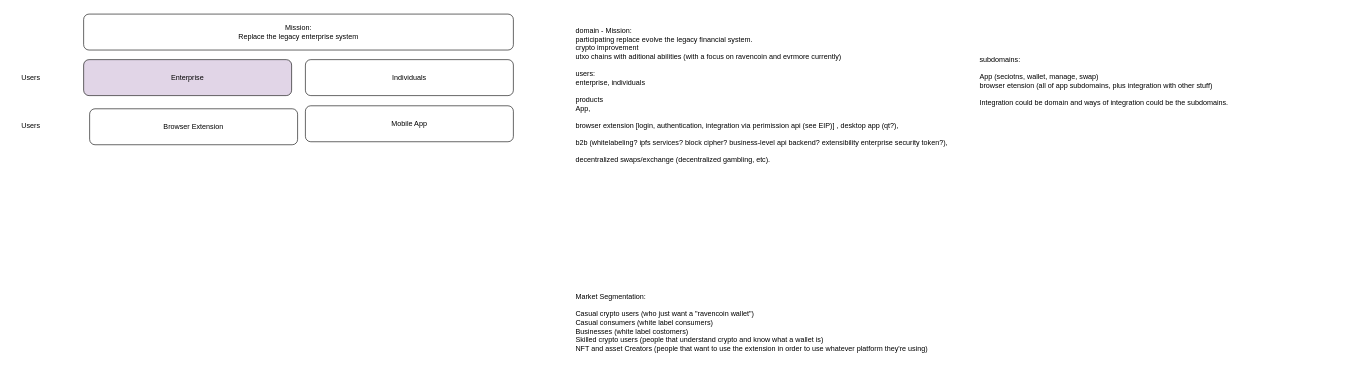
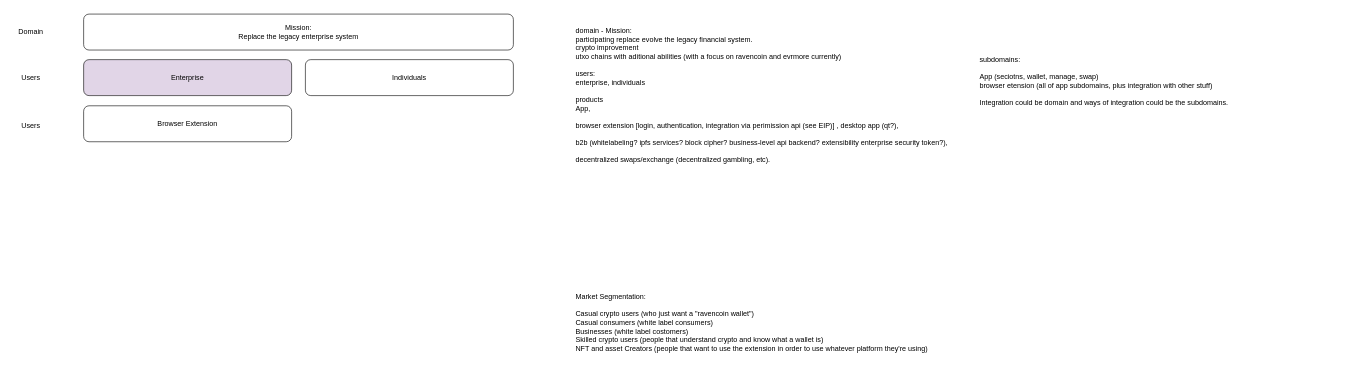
  <mxCell id="0" />
  <mxCell id="1" parent="0" />
  <mxCell id="2" value="domain - Mission:&lt;br&gt;participating replace evolve the legacy financial system.&lt;br&gt;crypto improvement&lt;br&gt;utxo chains with aditional abilities (with a focus on ravencoin and evrmore currently)&lt;br&gt;&lt;br&gt;users:&lt;br&gt;enterprise, individuals&lt;br&gt;&lt;br&gt;products&lt;br&gt;App,&lt;br&gt;&lt;br&gt;browser extension [login, authentication, integration via perimission api (see EIP)] , desktop app (qt?), &lt;br&gt;&lt;br&gt;b2b (whitelabeling? ipfs services? block cipher? business-level api backend? extensibility enterprise security token?),&lt;br&gt;&lt;br&gt;decentralized swaps/exchange (decentralized gambling, etc)." style="text;html=1;strokeColor=none;fillColor=none;align=left;verticalAlign=middle;whiteSpace=wrap;rounded=0;" parent="1" vertex="1"><mxGeometry x="956.75" y="20" width="657.5" height="278" as="geometry" /></mxCell>
  <mxCell id="3" value="subdomains:&lt;br&gt;&lt;br&gt;App (seciotns, wallet, manage, swap)&lt;br&gt;browser etension (all of app subdomains, plus integration with other stuff)&lt;br&gt;&lt;br&gt;Integration could be domain and ways of integration could be the subdomains." style="text;html=1;strokeColor=none;fillColor=none;align=left;verticalAlign=middle;whiteSpace=wrap;rounded=0;" parent="1" vertex="1"><mxGeometry x="1631" y="70" width="614" height="129" as="geometry" /></mxCell>
  <mxCell id="4" value="Mission:&lt;br&gt;&lt;span style=&quot;text-align: left&quot;&gt;Replace the legacy enterprise system&lt;/span&gt;" style="rounded=1;whiteSpace=wrap;html=1;" parent="1" vertex="1"><mxGeometry x="138" y="23" width="717" height="60" as="geometry" /></mxCell>
  <mxCell id="5" value="Enterprise" style="rounded=1;whiteSpace=wrap;html=1;fillColor=#e1d5e7;" parent="1" vertex="1"><mxGeometry x="138" y="99" width="347" height="60" as="geometry" /></mxCell>
+ <mxCell id="6" value="Domain" style="text;html=1;strokeColor=none;fillColor=none;align=center;verticalAlign=middle;whiteSpace=wrap;rounded=0;" parent="1" vertex="1"><mxGeometry x="20" y="38" width="60" height="30" as="geometry" /></mxCell>
  <mxCell id="7" value="Users" style="text;html=1;strokeColor=none;fillColor=none;align=center;verticalAlign=middle;whiteSpace=wrap;rounded=0;" parent="1" vertex="1"><mxGeometry x="20" y="114" width="60" height="30" as="geometry" /></mxCell>
  <mxCell id="8" value="Individuals" style="rounded=1;whiteSpace=wrap;html=1;" parent="1" vertex="1"><mxGeometry x="508" y="99" width="347" height="60" as="geometry" /></mxCell>
- <mxCell id="9" value="Browser Extension" style="rounded=1;whiteSpace=wrap;html=1;" parent="1" vertex="1"><mxGeometry x="148" y="181" width="347" height="60" as="geometry" /></mxCell>
+ <mxCell id="9" value="Browser Extension" style="rounded=1;whiteSpace=wrap;html=1;" parent="1" vertex="1"><mxGeometry x="138" y="176" width="347" height="60" as="geometry" /></mxCell>
  <mxCell id="10" value="Users" style="text;html=1;strokeColor=none;fillColor=none;align=center;verticalAlign=middle;whiteSpace=wrap;rounded=0;" parent="1" vertex="1"><mxGeometry x="20" y="195" width="60" height="30" as="geometry" /></mxCell>
- <mxCell id="11" value="Mobile App" style="rounded=1;whiteSpace=wrap;html=1;" parent="1" vertex="1"><mxGeometry x="508" y="176" width="347" height="60" as="geometry" /></mxCell>
  <mxCell id="12" value="Market Segmentation:&lt;br&gt;&lt;br&gt;Casual crypto users (who just want a &quot;ravencoin wallet&quot;)&lt;br&gt;Casual consumers (white label consumers)&lt;br&gt;Businesses (white label costomers)&lt;br&gt;Skilled crypto users (people that understand crypto and know what a wallet is)&lt;br&gt;NFT and asset Creators (people that want to use the extension in order to use whatever platform they're using)&lt;br&gt;" style="text;html=1;strokeColor=none;fillColor=none;align=left;verticalAlign=middle;whiteSpace=wrap;rounded=0;" vertex="1" parent="1"><mxGeometry x="956.75" y="473" width="614" height="129" as="geometry" /></mxCell>
